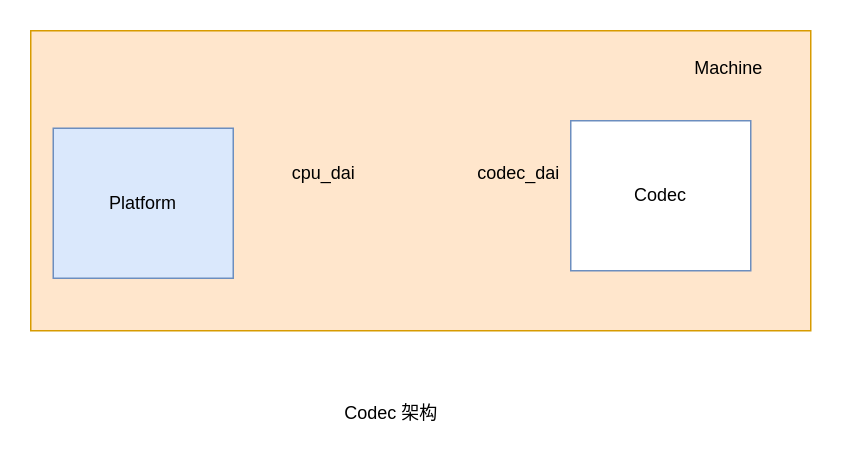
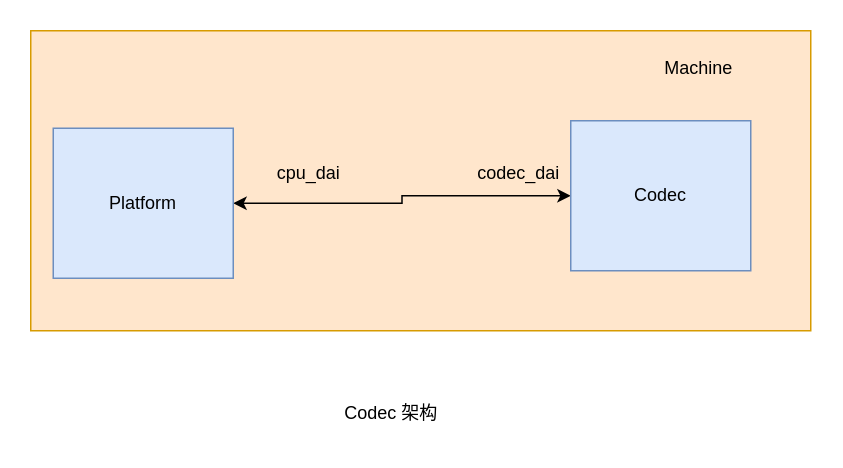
  <mxCell id="0" />
  <mxCell id="1" parent="0" />
  <mxCell id="2" value="" style="rounded=0;whiteSpace=wrap;html=1;fillColor=#ffe6cc;strokeColor=#d79b00;" vertex="1" parent="1"><mxGeometry x="20" y="20" width="520" height="200" as="geometry" /></mxCell>
- <mxCell id="3" value="Machine" style="text;html=1;align=center;verticalAlign=middle;resizable=0;points=[];autosize=1;strokeColor=none;fillColor=none;" vertex="1" parent="1"><mxGeometry x="450" y="30" width="70" height="30" as="geometry" /></mxCell>
+ <mxCell id="3" value="Machine" style="text;html=1;align=center;verticalAlign=middle;resizable=0;points=[];autosize=1;strokeColor=none;fillColor=none;" vertex="1" parent="1"><mxGeometry x="430" y="30" width="70" height="30" as="geometry" /></mxCell>
+ <mxCell id="4" style="edgeStyle=orthogonalEdgeStyle;rounded=0;orthogonalLoop=1;jettySize=auto;html=1;startArrow=classic;startFill=1;" edge="1" parent="1" source="5" target="6"><mxGeometry relative="1" as="geometry" /></mxCell>
  <mxCell id="5" value="Platform" style="rounded=0;whiteSpace=wrap;html=1;fillColor=#dae8fc;strokeColor=#6c8ebf;" vertex="1" parent="1"><mxGeometry x="35" y="85" width="120" height="100" as="geometry" /></mxCell>
- <mxCell id="6" value="Codec" style="rounded=0;whiteSpace=wrap;html=1;fillColor=#ffffff;strokeColor=#6c8ebf;" vertex="1" parent="1"><mxGeometry x="380" y="80" width="120" height="100" as="geometry" /></mxCell>
- <mxCell id="7" value="cpu_dai" style="text;html=1;align=center;verticalAlign=middle;resizable=0;points=[];autosize=1;strokeColor=none;fillColor=none;" vertex="1" parent="1"><mxGeometry x="180" y="100" width="70" height="30" as="geometry" /></mxCell>
+ <mxCell id="6" value="Codec" style="rounded=0;whiteSpace=wrap;html=1;fillColor=#dae8fc;strokeColor=#6c8ebf;" vertex="1" parent="1"><mxGeometry x="380" y="80" width="120" height="100" as="geometry" /></mxCell>
+ <mxCell id="7" value="cpu_dai" style="text;html=1;align=center;verticalAlign=middle;resizable=0;points=[];autosize=1;strokeColor=none;fillColor=none;" vertex="1" parent="1"><mxGeometry x="170" y="100" width="70" height="30" as="geometry" /></mxCell>
  <mxCell id="8" value="codec_dai" style="text;html=1;align=center;verticalAlign=middle;resizable=0;points=[];autosize=1;strokeColor=none;fillColor=none;" vertex="1" parent="1"><mxGeometry x="305" y="100" width="80" height="30" as="geometry" /></mxCell>
  <mxCell id="9" value="Codec 架构" style="text;html=1;align=center;verticalAlign=middle;resizable=0;points=[];autosize=1;strokeColor=none;fillColor=none;" vertex="1" parent="1"><mxGeometry x="220" y="260" width="80" height="30" as="geometry" /></mxCell>
